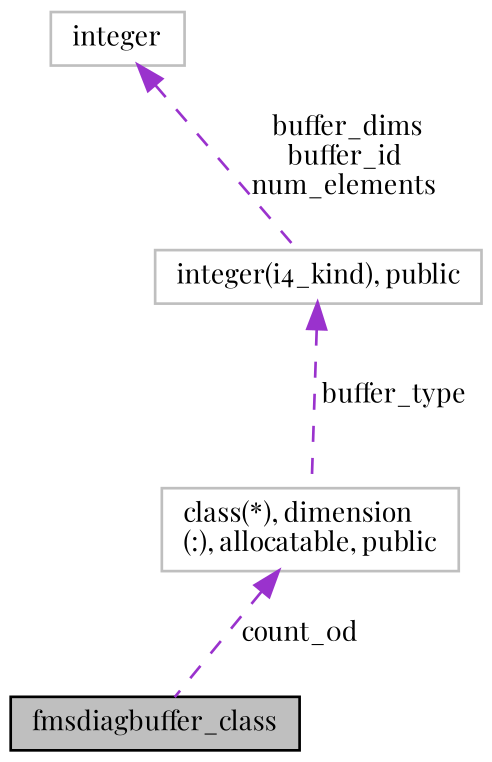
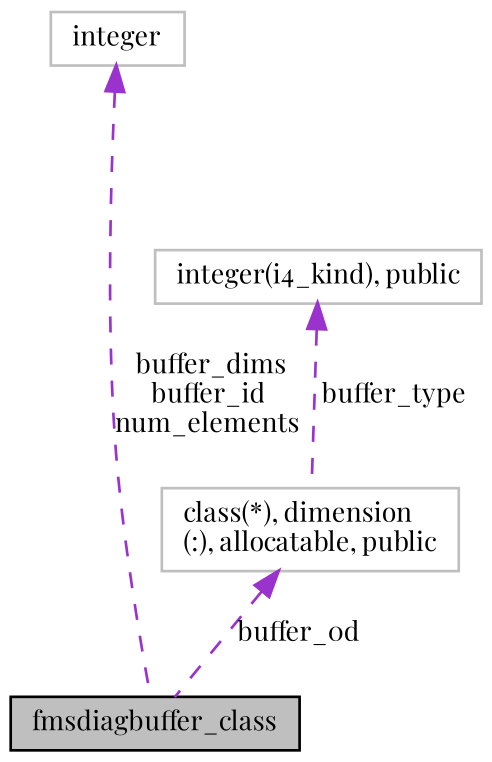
  digraph {
    fontname="Playfair Display"
    node [color=grey75 fillcolor=white fontname="Playfair Display" fontsize=10 shape=record style=filled]
    edge [color=darkorchid3 dir=back fontname="Playfair Display" fontsize=10 labelfontname=Helvetica labelfontsize=10 style=dashed]
    n1 [color=black fillcolor=grey75 fontcolor=black height=0.2 label=fmsdiagbuffer_class width=0.4]
    n2 [height=0.2 label="integer(i4_kind), public" width=0.4]
    n3 [height=0.2 label="class(*), dimension\l(:), allocatable, public" width=0.4]
    n4 [height=0.2 label=integer width=0.4]
    n2 -> n3 [label=" buffer_type"]
-   n3 -> n1 [label=" count_0d"]
-   n4 -> n2 [label=" buffer_dims\nbuffer_id\nnum_elements"]
+   n3 -> n1 [label=" buffer_0d"]
+   n4 -> n1 [label=" buffer_dims\nbuffer_id\nnum_elements"]
  }
